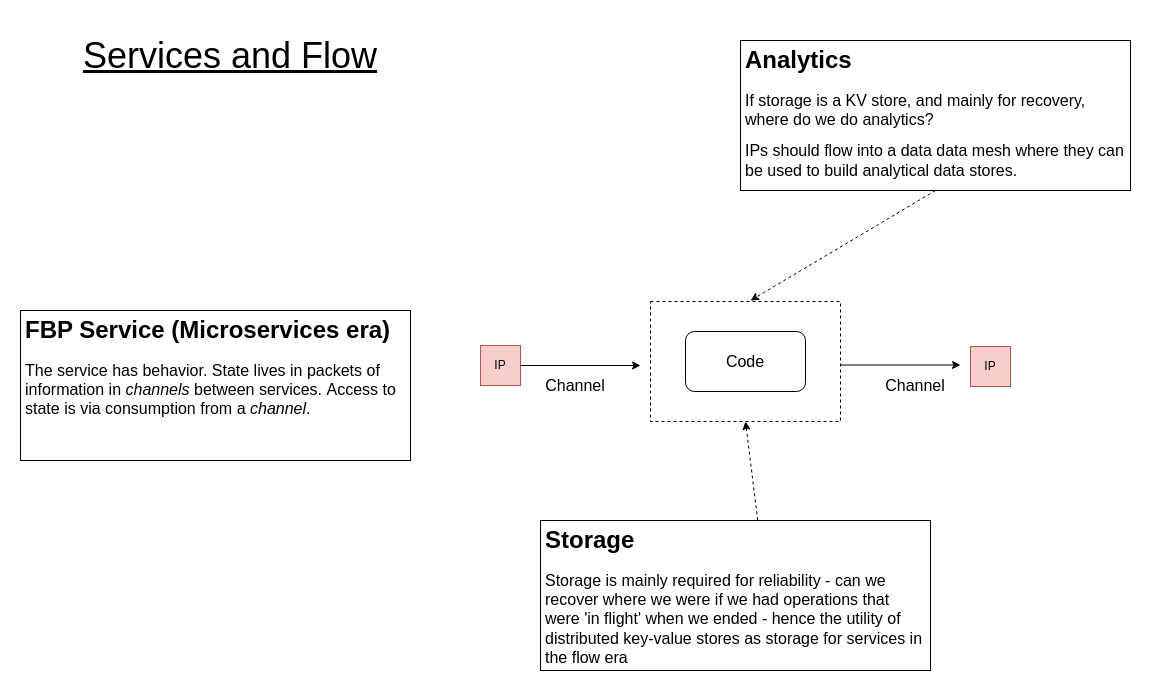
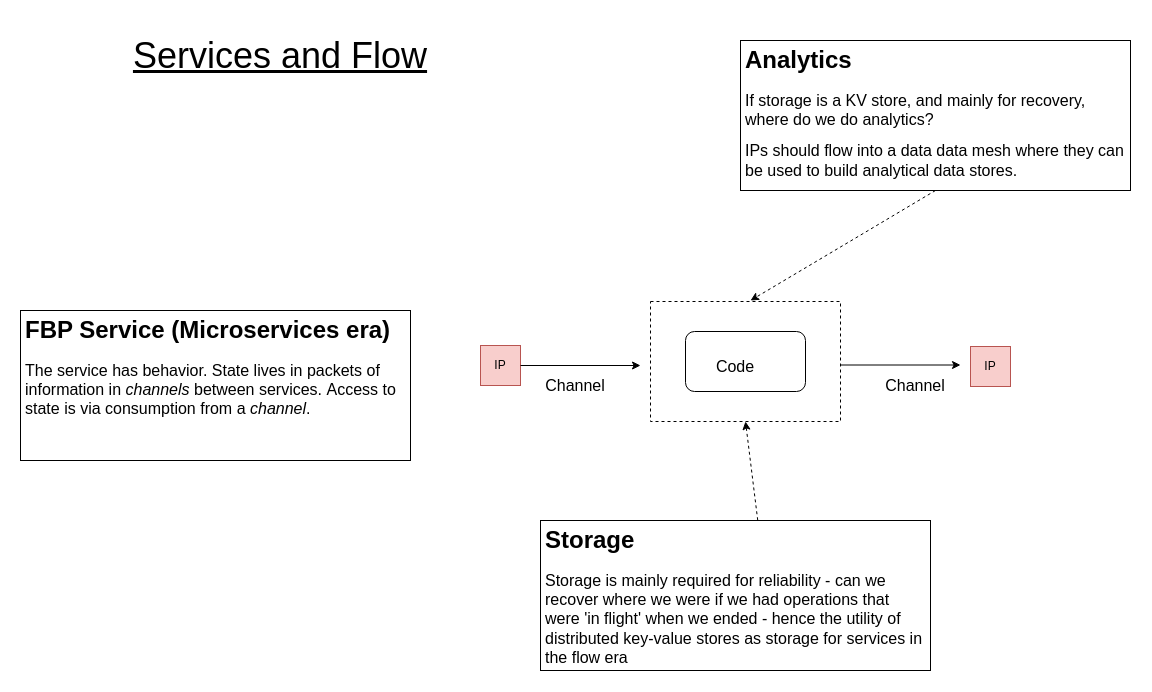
  <mxCell id="0" />
  <mxCell id="1" parent="0" />
  <mxCell id="2" value="" style="rounded=0;whiteSpace=wrap;html=1;strokeColor=default;dashed=1;" parent="1" vertex="1"><mxGeometry x="650" y="301" width="190" height="120" as="geometry" /></mxCell>
  <mxCell id="3" value="&lt;h1&gt;FBP Service (Microservices era)&lt;/h1&gt;&lt;p&gt;&lt;font style=&quot;font-size: 16px&quot;&gt;The service has behavior. State lives in packets of information in &lt;i&gt;channels&lt;/i&gt; between services.&amp;nbsp;Access to state is via consumption from a &lt;i&gt;channel&lt;/i&gt;.&lt;/font&gt;&lt;/p&gt;" style="text;html=1;strokeColor=default;fillColor=none;spacing=5;spacingTop=-20;whiteSpace=wrap;overflow=hidden;rounded=0;" parent="1" vertex="1"><mxGeometry x="20" y="310" width="390" height="150" as="geometry" /></mxCell>
  <mxCell id="4" value="" style="rounded=1;whiteSpace=wrap;html=1;" parent="1" vertex="1"><mxGeometry x="685" y="331" width="120" height="60" as="geometry" /></mxCell>
- <mxCell id="5" value="&lt;font style=&quot;font-size: 16px&quot;&gt;Code&lt;/font&gt;" style="text;html=1;strokeColor=none;fillColor=none;align=center;verticalAlign=middle;whiteSpace=wrap;rounded=0;dashed=1;" parent="1" vertex="1"><mxGeometry x="725" y="351" width="40" height="20" as="geometry" /></mxCell>
+ <mxCell id="5" value="&lt;font style=&quot;font-size: 16px&quot;&gt;Code&lt;/font&gt;" style="text;html=1;strokeColor=none;fillColor=none;align=center;verticalAlign=middle;whiteSpace=wrap;rounded=0;dashed=1;" parent="1" vertex="1"><mxGeometry x="715" y="356" width="40" height="20" as="geometry" /></mxCell>
  <mxCell id="6" style="edgeStyle=orthogonalEdgeStyle;rounded=0;orthogonalLoop=1;jettySize=auto;html=1;exitX=0.5;exitY=1;exitDx=0;exitDy=0;startArrow=open;startFill=0;" parent="1" edge="1"><mxGeometry relative="1" as="geometry"><mxPoint x="740" y="467" as="sourcePoint" /><mxPoint x="740" y="467" as="targetPoint" /></mxGeometry></mxCell>
- <mxCell id="7" value="&lt;font style=&quot;font-size: 36px&quot;&gt;&lt;u&gt;Services and Flow&lt;/u&gt;&lt;/font&gt;" style="text;html=1;strokeColor=none;fillColor=none;align=center;verticalAlign=middle;whiteSpace=wrap;rounded=0;" parent="1" vertex="1"><mxGeometry x="60" y="20" width="340" height="70" as="geometry" /></mxCell>
+ <mxCell id="7" value="&lt;font style=&quot;font-size: 36px&quot;&gt;&lt;u&gt;Services and Flow&lt;/u&gt;&lt;/font&gt;" style="text;html=1;strokeColor=none;fillColor=none;align=center;verticalAlign=middle;whiteSpace=wrap;rounded=0;" parent="1" vertex="1"><mxGeometry x="110" y="20" width="340" height="70" as="geometry" /></mxCell>
  <mxCell id="8" value="IP" style="whiteSpace=wrap;html=1;aspect=fixed;fillColor=#f8cecc;strokeColor=#b85450;" parent="1" vertex="1"><mxGeometry x="480" y="345" width="40" height="40" as="geometry" /></mxCell>
  <mxCell id="9" value="IP" style="whiteSpace=wrap;html=1;aspect=fixed;fillColor=#f8cecc;strokeColor=#b85450;" parent="1" vertex="1"><mxGeometry x="970" y="346" width="40" height="40" as="geometry" /></mxCell>
  <mxCell id="10" value="" style="endArrow=classic;html=1;exitX=1;exitY=0.5;exitDx=0;exitDy=0;" edge="1" parent="1" source="8"><mxGeometry width="50" height="50" relative="1" as="geometry"><mxPoint x="520" y="440" as="sourcePoint" /><mxPoint x="640" y="365" as="targetPoint" /></mxGeometry></mxCell>
  <mxCell id="11" value="" style="endArrow=classic;html=1;exitX=1;exitY=0.5;exitDx=0;exitDy=0;" edge="1" parent="1"><mxGeometry width="50" height="50" relative="1" as="geometry"><mxPoint x="840" y="364.5" as="sourcePoint" /><mxPoint x="960" y="364.5" as="targetPoint" /></mxGeometry></mxCell>
  <mxCell id="12" value="&lt;font style=&quot;font-size: 16px&quot;&gt;Channel&lt;/font&gt;" style="text;html=1;strokeColor=none;fillColor=none;align=center;verticalAlign=middle;whiteSpace=wrap;rounded=0;dashed=1;" vertex="1" parent="1"><mxGeometry x="550" y="372.5" width="50" height="25" as="geometry" /></mxCell>
  <mxCell id="13" value="&lt;font style=&quot;font-size: 16px&quot;&gt;Channel&lt;/font&gt;" style="text;html=1;strokeColor=none;fillColor=none;align=center;verticalAlign=middle;whiteSpace=wrap;rounded=0;dashed=1;" vertex="1" parent="1"><mxGeometry x="890" y="372.5" width="50" height="25" as="geometry" /></mxCell>
  <mxCell id="14" value="&lt;h1&gt;Storage&lt;/h1&gt;&lt;p&gt;&lt;span style=&quot;font-size: 16px&quot;&gt;Storage is mainly required for reliability - can we recover where we were if we had operations that were 'in flight' when we ended - hence the utility of distributed key-value stores as storage for services in the flow era&lt;/span&gt;&lt;/p&gt;" style="text;html=1;strokeColor=default;fillColor=none;spacing=5;spacingTop=-20;whiteSpace=wrap;overflow=hidden;rounded=0;" vertex="1" parent="1"><mxGeometry x="540" y="520" width="390" height="150" as="geometry" /></mxCell>
  <mxCell id="15" value="&lt;h1&gt;Analytics&lt;/h1&gt;&lt;p&gt;&lt;span style=&quot;font-size: 16px&quot;&gt;If storage is a KV store, and mainly for recovery, where do we do analytics?&lt;/span&gt;&lt;/p&gt;&lt;p&gt;&lt;span style=&quot;font-size: 16px&quot;&gt;IPs should flow into a data data mesh where they can be used to build analytical data stores.&lt;/span&gt;&lt;/p&gt;&lt;p&gt;&lt;span style=&quot;font-size: 16px&quot;&gt;&lt;br&gt;&lt;/span&gt;&lt;/p&gt;" style="text;html=1;strokeColor=default;fillColor=none;spacing=5;spacingTop=-20;whiteSpace=wrap;overflow=hidden;rounded=0;" vertex="1" parent="1"><mxGeometry x="740" y="40" width="390" height="150" as="geometry" /></mxCell>
  <mxCell id="16" value="" style="endArrow=classic;html=1;exitX=0.557;exitY=-0.002;exitDx=0;exitDy=0;exitPerimeter=0;entryX=0.5;entryY=1;entryDx=0;entryDy=0;dashed=1;" edge="1" parent="1" source="14" target="2"><mxGeometry width="50" height="50" relative="1" as="geometry"><mxPoint x="380" y="190" as="sourcePoint" /><mxPoint x="430" y="140" as="targetPoint" /></mxGeometry></mxCell>
  <mxCell id="17" value="" style="endArrow=classic;html=1;exitX=0.5;exitY=1;exitDx=0;exitDy=0;dashed=1;" edge="1" parent="1" source="15"><mxGeometry width="50" height="50" relative="1" as="geometry"><mxPoint x="767.23" y="529.7" as="sourcePoint" /><mxPoint x="750" y="300" as="targetPoint" /></mxGeometry></mxCell>
